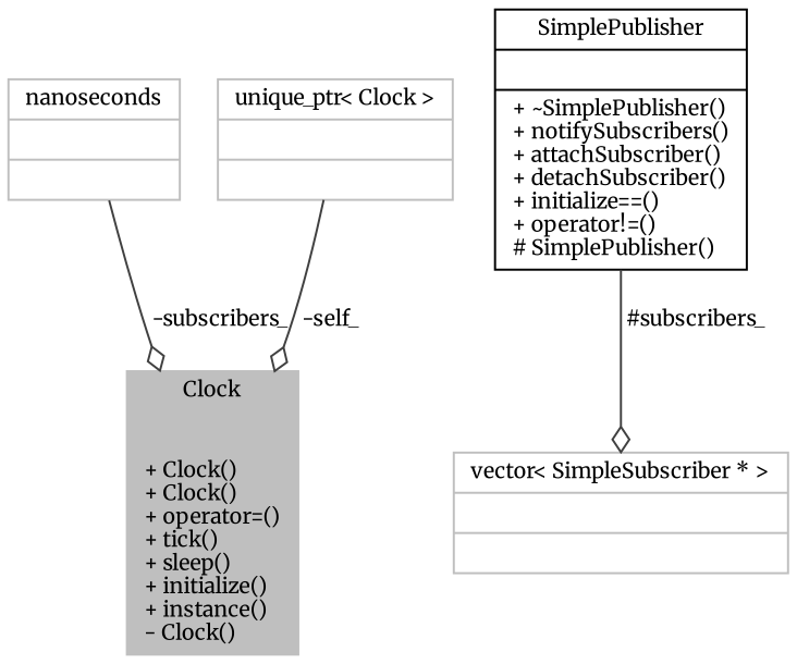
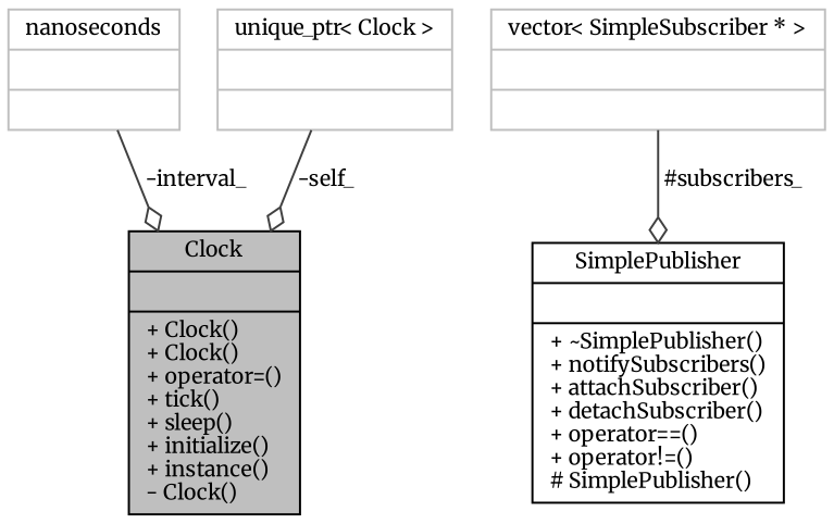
  digraph {
    fontname=Merriweather
    node [color=grey75 fontname=Merriweather fontsize=10 shape=record]
    edge [arrowhead=odiamond color=grey25 fontname=Merriweather fontsize=10 labelfontname=Helvetica labelfontsize=10 style=solid]
-   n1 [fillcolor=grey75 fontcolor=black height=0.2 label="{Clock\n||+ Clock()\l+ Clock()\l+ operator=()\l+ tick()\l+ sleep()\l+ initialize()\l+ instance()\l- Clock()\l}" style=filled width=0.4]
-   n2 [color=black height=0.2 label="{SimplePublisher\n||+ ~SimplePublisher()\l+ notifySubscribers()\l+ attachSubscriber()\l+ detachSubscriber()\l+ initialize==()\l+ operator!=()\l# SimplePublisher()\l}" width=0.4]
+   n1 [color=black fillcolor=grey75 fontcolor=black height=0.2 label="{Clock\n||+ Clock()\l+ Clock()\l+ operator=()\l+ tick()\l+ sleep()\l+ initialize()\l+ instance()\l- Clock()\l}" style=filled width=0.4]
+   n2 [color=black height=0.2 label="{SimplePublisher\n||+ ~SimplePublisher()\l+ notifySubscribers()\l+ attachSubscriber()\l+ detachSubscriber()\l+ operator==()\l+ operator!=()\l# SimplePublisher()\l}" width=0.4]
    n3 [height=0.2 label="{vector\< SimpleSubscriber * \>\n||}" width=0.4]
    n4 [height=0.2 label="{nanoseconds\n||}" width=0.4]
    n5 [height=0.2 label="{unique_ptr\< Clock \>\n||}" width=0.4]
-   n2 -> n3 [label=" #subscribers_"]
-   n4 -> n1 [label=" -subscribers_"]
+   n3 -> n2 [label=" #subscribers_"]
+   n4 -> n1 [label=" -interval_"]
    n5 -> n1 [label=" -self_"]
  }
